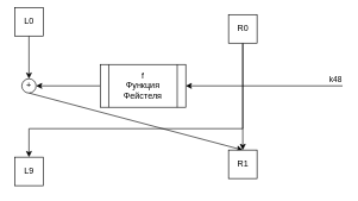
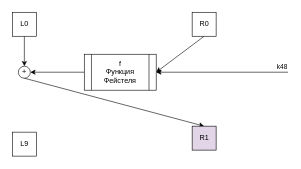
  <mxCell id="0" />
  <mxCell id="1" parent="0" />
  <mxCell id="2" style="edgeStyle=none;html=1;exitX=0.5;exitY=1;exitDx=0;exitDy=0;entryX=0.5;entryY=0;entryDx=0;entryDy=0;" edge="1" parent="1" source="3" target="11"><mxGeometry relative="1" as="geometry" /></mxCell>
- <mxCell id="3" value="L0" style="html=1;dashed=0;whitespace=wrap;" parent="1" vertex="1"><mxGeometry x="20" y="10" width="40" height="40" as="geometry" /></mxCell>
- <mxCell id="4" style="edgeStyle=none;html=1;exitX=0.5;exitY=1;exitDx=0;exitDy=0;" edge="1" parent="1" source="8" target="13"><mxGeometry relative="1" as="geometry"><mxPoint x="260" y="120" as="targetPoint" /></mxGeometry></mxCell>
+ <mxCell id="3" value="L0" style="html=1;dashed=0;whitespace=wrap;" parent="1" vertex="1"><mxGeometry x="20" y="20" width="40" height="40" as="geometry" /></mxCell>
+ <mxCell id="4" style="edgeStyle=none;html=1;exitX=0.5;exitY=1;exitDx=0;exitDy=0;entryX=1;entryY=0.5;entryDx=0;entryDy=0;" edge="1" parent="1" source="8" target="14"><mxGeometry relative="1" as="geometry"><mxPoint x="260" y="120" as="targetPoint" /></mxGeometry></mxCell>
  <mxCell id="5" style="edgeStyle=none;html=1;entryX=1;entryY=0.5;entryDx=0;entryDy=0;" edge="1" parent="1" target="14"><mxGeometry relative="1" as="geometry"><mxPoint x="480" y="120" as="sourcePoint" /><mxPoint x="260" y="120" as="targetPoint" /></mxGeometry></mxCell>
  <mxCell id="6" value="k48" style="edgeLabel;html=1;align=center;verticalAlign=middle;resizable=0;points=[];" vertex="1" connectable="0" parent="5"><mxGeometry x="-0.159" y="-3" relative="1" as="geometry"><mxPoint x="82" y="-7" as="offset" /></mxGeometry></mxCell>
- <mxCell id="7" style="edgeStyle=none;rounded=0;html=1;exitX=0.5;exitY=1;exitDx=0;exitDy=0;entryX=0.5;entryY=0;entryDx=0;entryDy=0;" edge="1" parent="1" source="8" target="12"><mxGeometry relative="1" as="geometry"><Array as="points"><mxPoint x="340" y="180" /><mxPoint x="40" y="180" /></Array></mxGeometry></mxCell>
  <mxCell id="8" value="R0" style="html=1;dashed=0;whitespace=wrap;" parent="1" vertex="1"><mxGeometry x="320" y="20" width="40" height="40" as="geometry" /></mxCell>
  <mxCell id="9" style="edgeStyle=none;html=1;exitX=0;exitY=0.5;exitDx=0;exitDy=0;entryX=1;entryY=0.5;entryDx=0;entryDy=0;" edge="1" parent="1" source="14" target="11"><mxGeometry relative="1" as="geometry"><mxPoint x="140" y="120" as="sourcePoint" /></mxGeometry></mxCell>
  <mxCell id="10" style="edgeStyle=none;rounded=0;html=1;exitX=0.5;exitY=1;exitDx=0;exitDy=0;entryX=0.5;entryY=0;entryDx=0;entryDy=0;" edge="1" parent="1" source="11" target="13"><mxGeometry relative="1" as="geometry" /></mxCell>
  <mxCell id="11" value="+" style="ellipse;whiteSpace=wrap;html=1;" vertex="1" parent="1"><mxGeometry x="30" y="110" width="20" height="20" as="geometry" /></mxCell>
  <mxCell id="12" value="L9" style="html=1;dashed=0;whitespace=wrap;" vertex="1" parent="1"><mxGeometry x="20" y="220" width="40" height="40" as="geometry" /></mxCell>
- <mxCell id="13" value="R1" style="html=1;dashed=0;whitespace=wrap;" vertex="1" parent="1"><mxGeometry x="320" y="210" width="40" height="40" as="geometry" /></mxCell>
+ <mxCell id="13" value="R1" style="html=1;dashed=0;whitespace=wrap;fillColor=#e1d5e7;" vertex="1" parent="1"><mxGeometry x="320" y="210" width="40" height="40" as="geometry" /></mxCell>
  <mxCell id="14" value="f&lt;br&gt;Функция Фейстеля" style="shape=process;whiteSpace=wrap;html=1;backgroundOutline=1;" vertex="1" parent="1"><mxGeometry x="140" y="90" width="120" height="60" as="geometry" /></mxCell>
